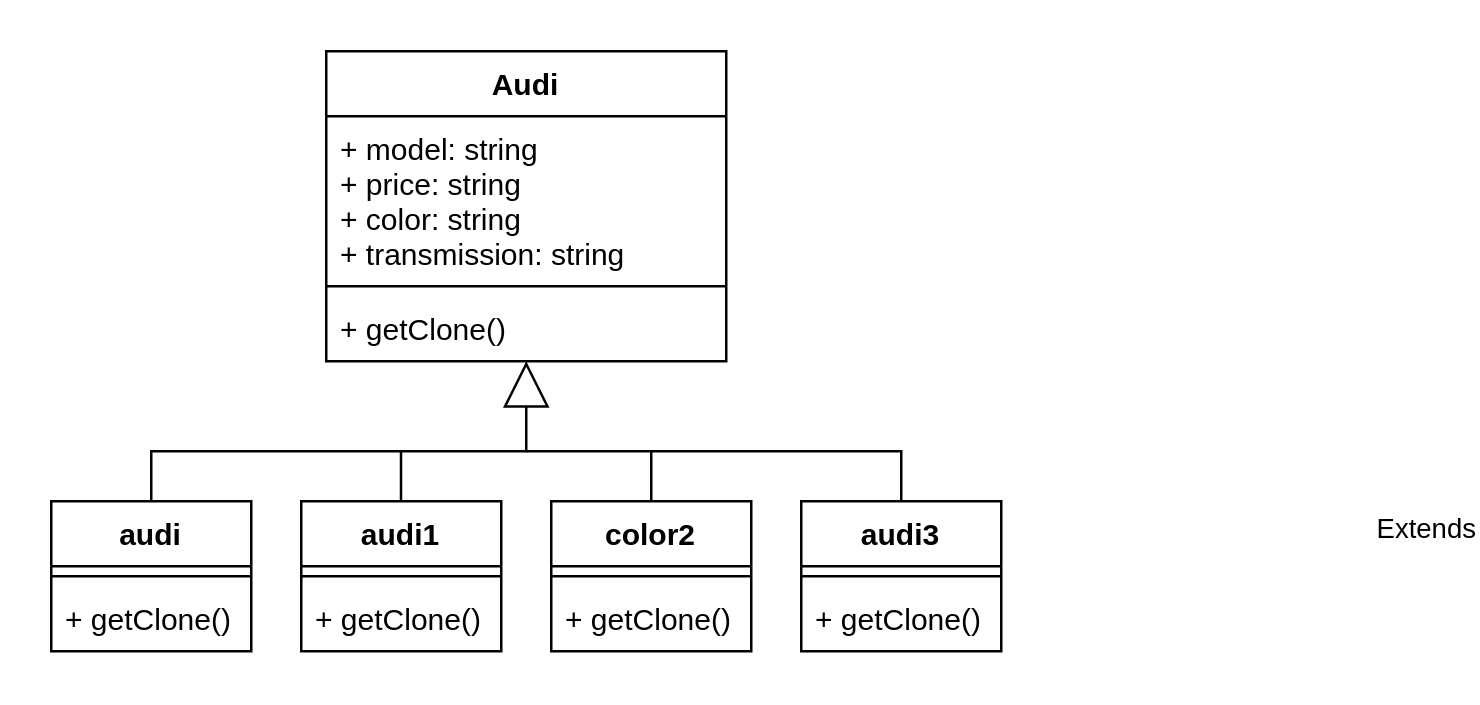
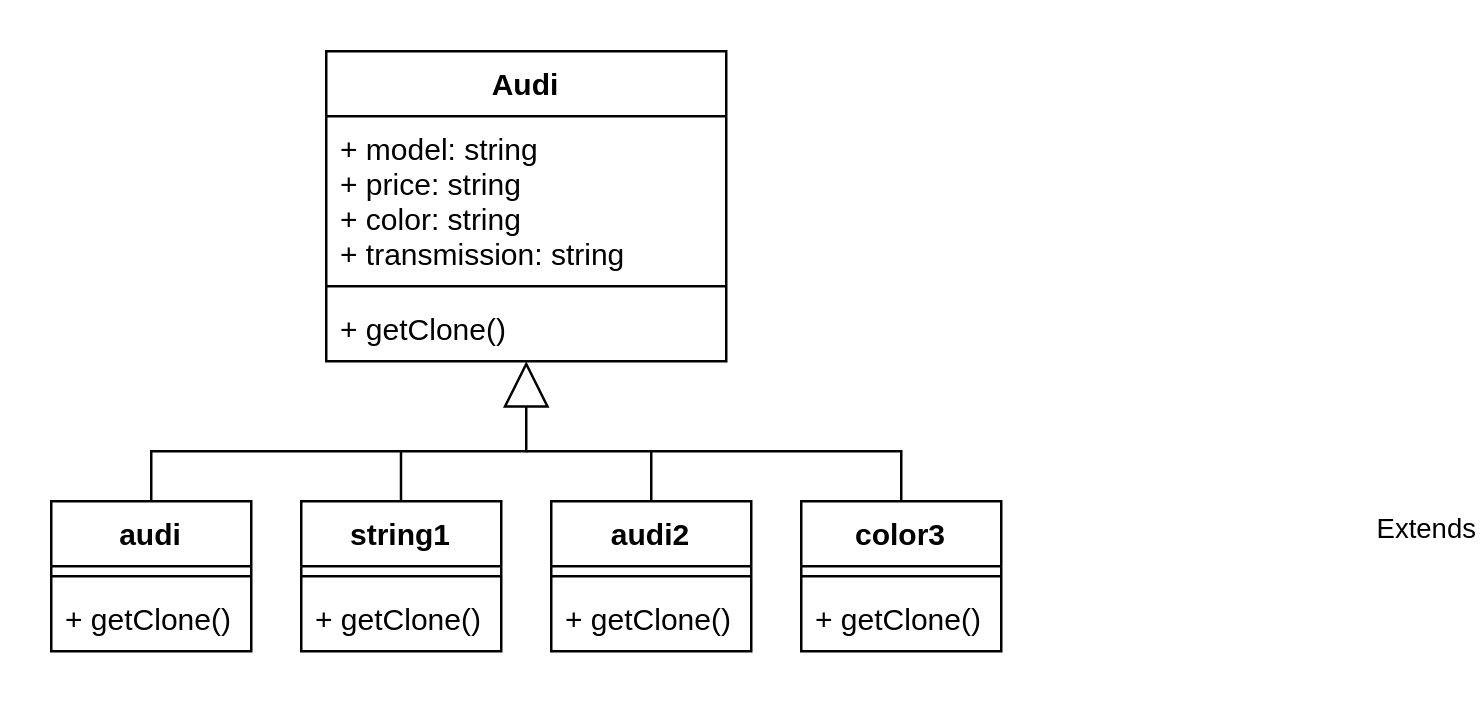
  <mxCell id="0" />
  <mxCell id="1" parent="0" />
  <mxCell id="2" value="Audi" style="swimlane;fontStyle=1;align=center;verticalAlign=top;childLayout=stackLayout;horizontal=1;startSize=26;horizontalStack=0;resizeParent=1;resizeParentMax=0;resizeLast=0;collapsible=1;marginBottom=0;" vertex="1" parent="1"><mxGeometry x="130" y="20" width="160" height="124" as="geometry" /></mxCell>
  <mxCell id="3" value="+ model: string&#10;+ price: string&#10;+ color: string&#10;+ transmission: string" style="text;strokeColor=none;fillColor=none;align=left;verticalAlign=top;spacingLeft=4;spacingRight=4;overflow=hidden;rotatable=0;points=[[0,0.5],[1,0.5]];portConstraint=eastwest;" vertex="1" parent="2"><mxGeometry y="26" width="160" height="64" as="geometry" /></mxCell>
  <mxCell id="4" value="" style="line;strokeWidth=1;fillColor=none;align=left;verticalAlign=middle;spacingTop=-1;spacingLeft=3;spacingRight=3;rotatable=0;labelPosition=right;points=[];portConstraint=eastwest;strokeColor=inherit;" vertex="1" parent="2"><mxGeometry y="90" width="160" height="8" as="geometry" /></mxCell>
  <mxCell id="5" value="+ getClone()" style="text;strokeColor=none;fillColor=none;align=left;verticalAlign=top;spacingLeft=4;spacingRight=4;overflow=hidden;rotatable=0;points=[[0,0.5],[1,0.5]];portConstraint=eastwest;" vertex="1" parent="2"><mxGeometry y="98" width="160" height="26" as="geometry" /></mxCell>
  <mxCell id="6" value="audi" style="swimlane;fontStyle=1;align=center;verticalAlign=top;childLayout=stackLayout;horizontal=1;startSize=26;horizontalStack=0;resizeParent=1;resizeParentMax=0;resizeLast=0;collapsible=1;marginBottom=0;" vertex="1" parent="1"><mxGeometry x="20" y="200" width="80" height="60" as="geometry" /></mxCell>
  <mxCell id="7" value="" style="line;strokeWidth=1;fillColor=none;align=left;verticalAlign=middle;spacingTop=-1;spacingLeft=3;spacingRight=3;rotatable=0;labelPosition=right;points=[];portConstraint=eastwest;strokeColor=inherit;" vertex="1" parent="6"><mxGeometry y="26" width="80" height="8" as="geometry" /></mxCell>
  <mxCell id="8" value="+ getClone()" style="text;strokeColor=none;fillColor=none;align=left;verticalAlign=top;spacingLeft=4;spacingRight=4;overflow=hidden;rotatable=0;points=[[0,0.5],[1,0.5]];portConstraint=eastwest;" vertex="1" parent="6"><mxGeometry y="34" width="80" height="26" as="geometry" /></mxCell>
- <mxCell id="9" value="audi1" style="swimlane;fontStyle=1;align=center;verticalAlign=top;childLayout=stackLayout;horizontal=1;startSize=26;horizontalStack=0;resizeParent=1;resizeParentMax=0;resizeLast=0;collapsible=1;marginBottom=0;" vertex="1" parent="1"><mxGeometry x="120" y="200" width="80" height="60" as="geometry" /></mxCell>
+ <mxCell id="9" value="string1" style="swimlane;fontStyle=1;align=center;verticalAlign=top;childLayout=stackLayout;horizontal=1;startSize=26;horizontalStack=0;resizeParent=1;resizeParentMax=0;resizeLast=0;collapsible=1;marginBottom=0;" vertex="1" parent="1"><mxGeometry x="120" y="200" width="80" height="60" as="geometry" /></mxCell>
  <mxCell id="10" value="" style="line;strokeWidth=1;fillColor=none;align=left;verticalAlign=middle;spacingTop=-1;spacingLeft=3;spacingRight=3;rotatable=0;labelPosition=right;points=[];portConstraint=eastwest;strokeColor=inherit;" vertex="1" parent="9"><mxGeometry y="26" width="80" height="8" as="geometry" /></mxCell>
  <mxCell id="11" value="+ getClone()" style="text;strokeColor=none;fillColor=none;align=left;verticalAlign=top;spacingLeft=4;spacingRight=4;overflow=hidden;rotatable=0;points=[[0,0.5],[1,0.5]];portConstraint=eastwest;" vertex="1" parent="9"><mxGeometry y="34" width="80" height="26" as="geometry" /></mxCell>
- <mxCell id="12" value="color2" style="swimlane;fontStyle=1;align=center;verticalAlign=top;childLayout=stackLayout;horizontal=1;startSize=26;horizontalStack=0;resizeParent=1;resizeParentMax=0;resizeLast=0;collapsible=1;marginBottom=0;" vertex="1" parent="1"><mxGeometry x="220" y="200" width="80" height="60" as="geometry" /></mxCell>
+ <mxCell id="12" value="audi2" style="swimlane;fontStyle=1;align=center;verticalAlign=top;childLayout=stackLayout;horizontal=1;startSize=26;horizontalStack=0;resizeParent=1;resizeParentMax=0;resizeLast=0;collapsible=1;marginBottom=0;" vertex="1" parent="1"><mxGeometry x="220" y="200" width="80" height="60" as="geometry" /></mxCell>
  <mxCell id="13" value="" style="line;strokeWidth=1;fillColor=none;align=left;verticalAlign=middle;spacingTop=-1;spacingLeft=3;spacingRight=3;rotatable=0;labelPosition=right;points=[];portConstraint=eastwest;strokeColor=inherit;" vertex="1" parent="12"><mxGeometry y="26" width="80" height="8" as="geometry" /></mxCell>
  <mxCell id="14" value="+ getClone()" style="text;strokeColor=none;fillColor=none;align=left;verticalAlign=top;spacingLeft=4;spacingRight=4;overflow=hidden;rotatable=0;points=[[0,0.5],[1,0.5]];portConstraint=eastwest;" vertex="1" parent="12"><mxGeometry y="34" width="80" height="26" as="geometry" /></mxCell>
- <mxCell id="15" value="audi3" style="swimlane;fontStyle=1;align=center;verticalAlign=top;childLayout=stackLayout;horizontal=1;startSize=26;horizontalStack=0;resizeParent=1;resizeParentMax=0;resizeLast=0;collapsible=1;marginBottom=0;" vertex="1" parent="1"><mxGeometry x="320" y="200" width="80" height="60" as="geometry" /></mxCell>
+ <mxCell id="15" value="color3" style="swimlane;fontStyle=1;align=center;verticalAlign=top;childLayout=stackLayout;horizontal=1;startSize=26;horizontalStack=0;resizeParent=1;resizeParentMax=0;resizeLast=0;collapsible=1;marginBottom=0;" vertex="1" parent="1"><mxGeometry x="320" y="200" width="80" height="60" as="geometry" /></mxCell>
  <mxCell id="16" value="" style="line;strokeWidth=1;fillColor=none;align=left;verticalAlign=middle;spacingTop=-1;spacingLeft=3;spacingRight=3;rotatable=0;labelPosition=right;points=[];portConstraint=eastwest;strokeColor=inherit;" vertex="1" parent="15"><mxGeometry y="26" width="80" height="8" as="geometry" /></mxCell>
  <mxCell id="17" value="+ getClone()" style="text;strokeColor=none;fillColor=none;align=left;verticalAlign=top;spacingLeft=4;spacingRight=4;overflow=hidden;rotatable=0;points=[[0,0.5],[1,0.5]];portConstraint=eastwest;" vertex="1" parent="15"><mxGeometry y="34" width="80" height="26" as="geometry" /></mxCell>
  <mxCell id="18" value="Extends" style="endArrow=block;endSize=16;endFill=0;html=1;rounded=0;exitX=0.5;exitY=0;exitDx=0;exitDy=0;entryX=0.5;entryY=1;entryDx=0;entryDy=0;" edge="1" parent="1" source="6" target="2"><mxGeometry x="0.65" y="-361" width="160" relative="1" as="geometry"><mxPoint x="170" y="170" as="sourcePoint" /><mxPoint x="210" y="150" as="targetPoint" /><Array as="points"><mxPoint x="60" y="180" /><mxPoint x="210" y="180" /></Array><mxPoint x="-1" y="31" as="offset" /></mxGeometry></mxCell>
  <mxCell id="19" value="" style="endArrow=none;html=1;rounded=0;entryX=0.5;entryY=0;entryDx=0;entryDy=0;" edge="1" parent="1" target="15"><mxGeometry width="50" height="50" relative="1" as="geometry"><mxPoint x="210" y="180" as="sourcePoint" /><mxPoint x="290" y="160" as="targetPoint" /><Array as="points"><mxPoint x="360" y="180" /></Array></mxGeometry></mxCell>
  <mxCell id="20" value="" style="endArrow=none;html=1;rounded=0;exitX=0.5;exitY=0;exitDx=0;exitDy=0;" edge="1" parent="1" source="12"><mxGeometry width="50" height="50" relative="1" as="geometry"><mxPoint x="240" y="210" as="sourcePoint" /><mxPoint x="260" y="180" as="targetPoint" /></mxGeometry></mxCell>
  <mxCell id="21" value="" style="endArrow=none;html=1;rounded=0;exitX=0.5;exitY=0;exitDx=0;exitDy=0;" edge="1" parent="1"><mxGeometry width="50" height="50" relative="1" as="geometry"><mxPoint x="159.9" y="200" as="sourcePoint" /><mxPoint x="159.9" y="180" as="targetPoint" /></mxGeometry></mxCell>
